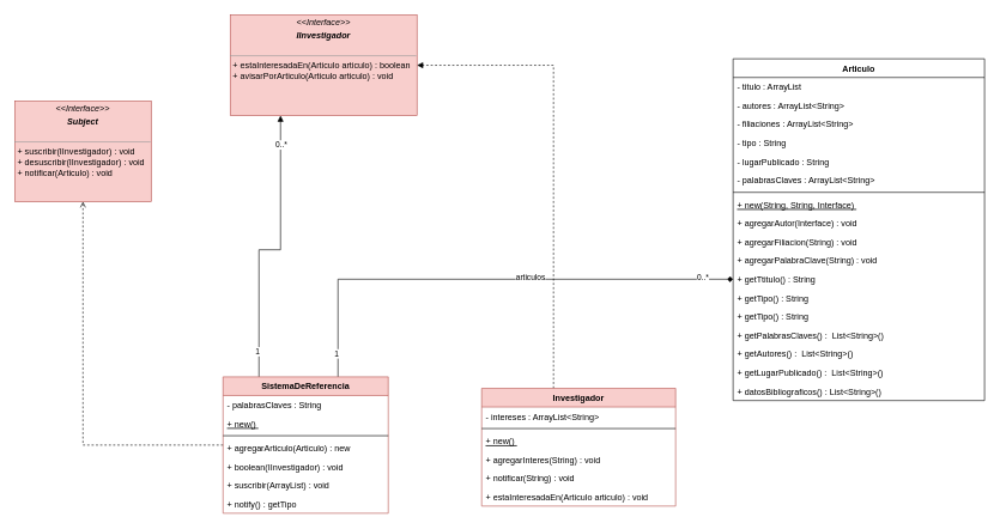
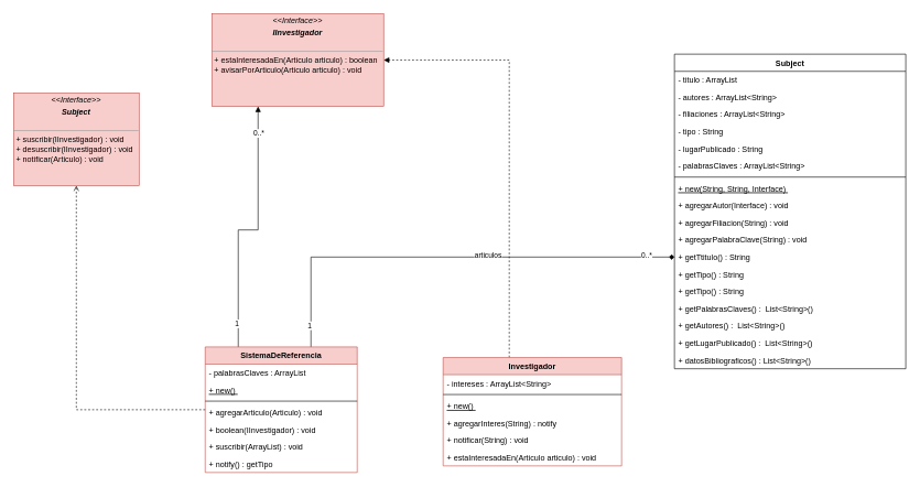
  <mxCell id="0" />
  <mxCell id="1" parent="0" />
- <mxCell id="2" value="Articulo" style="swimlane;fontStyle=1;align=center;verticalAlign=top;childLayout=stackLayout;horizontal=1;startSize=26;horizontalStack=0;resizeParent=1;resizeParentMax=0;resizeLast=0;collapsible=1;marginBottom=0;" parent="1" vertex="1"><mxGeometry x="1020" y="81" width="350" height="476" as="geometry" /></mxCell>
+ <mxCell id="2" value="Subject" style="swimlane;fontStyle=1;align=center;verticalAlign=top;childLayout=stackLayout;horizontal=1;startSize=26;horizontalStack=0;resizeParent=1;resizeParentMax=0;resizeLast=0;collapsible=1;marginBottom=0;" parent="1" vertex="1"><mxGeometry x="1020" y="81" width="350" height="476" as="geometry" /></mxCell>
  <mxCell id="3" value="- titulo : ArrayList" style="text;strokeColor=none;fillColor=none;align=left;verticalAlign=top;spacingLeft=4;spacingRight=4;overflow=hidden;rotatable=0;points=[[0,0.5],[1,0.5]];portConstraint=eastwest;" parent="2" vertex="1"><mxGeometry y="26" width="350" height="26" as="geometry" /></mxCell>
  <mxCell id="4" value="- autores : ArrayList&lt;String&gt;" style="text;strokeColor=none;fillColor=none;align=left;verticalAlign=top;spacingLeft=4;spacingRight=4;overflow=hidden;rotatable=0;points=[[0,0.5],[1,0.5]];portConstraint=eastwest;" parent="2" vertex="1"><mxGeometry y="52" width="350" height="26" as="geometry" /></mxCell>
  <mxCell id="5" value="- filiaciones : ArrayList&lt;String&gt;" style="text;strokeColor=none;fillColor=none;align=left;verticalAlign=top;spacingLeft=4;spacingRight=4;overflow=hidden;rotatable=0;points=[[0,0.5],[1,0.5]];portConstraint=eastwest;" parent="2" vertex="1"><mxGeometry y="78" width="350" height="26" as="geometry" /></mxCell>
  <mxCell id="6" value="- tipo : String" style="text;strokeColor=none;fillColor=none;align=left;verticalAlign=top;spacingLeft=4;spacingRight=4;overflow=hidden;rotatable=0;points=[[0,0.5],[1,0.5]];portConstraint=eastwest;" parent="2" vertex="1"><mxGeometry y="104" width="350" height="26" as="geometry" /></mxCell>
  <mxCell id="7" value="- lugarPublicado : String" style="text;strokeColor=none;fillColor=none;align=left;verticalAlign=top;spacingLeft=4;spacingRight=4;overflow=hidden;rotatable=0;points=[[0,0.5],[1,0.5]];portConstraint=eastwest;" parent="2" vertex="1"><mxGeometry y="130" width="350" height="26" as="geometry" /></mxCell>
  <mxCell id="8" value="- palabrasClaves : ArrayList&lt;String&gt;" style="text;strokeColor=none;fillColor=none;align=left;verticalAlign=top;spacingLeft=4;spacingRight=4;overflow=hidden;rotatable=0;points=[[0,0.5],[1,0.5]];portConstraint=eastwest;" parent="2" vertex="1"><mxGeometry y="156" width="350" height="26" as="geometry" /></mxCell>
  <mxCell id="9" value="" style="line;strokeWidth=1;fillColor=none;align=left;verticalAlign=middle;spacingTop=-1;spacingLeft=3;spacingRight=3;rotatable=0;labelPosition=right;points=[];portConstraint=eastwest;" parent="2" vertex="1"><mxGeometry y="182" width="350" height="8" as="geometry" /></mxCell>
  <mxCell id="10" value="+ new(String, String, Interface) " style="text;strokeColor=none;fillColor=none;align=left;verticalAlign=top;spacingLeft=4;spacingRight=4;overflow=hidden;rotatable=0;points=[[0,0.5],[1,0.5]];portConstraint=eastwest;fontStyle=4" vertex="1" parent="2"><mxGeometry y="190" width="350" height="26" as="geometry" /></mxCell>
  <mxCell id="11" value="+ agregarAutor(Interface) : void" style="text;strokeColor=none;fillColor=none;align=left;verticalAlign=top;spacingLeft=4;spacingRight=4;overflow=hidden;rotatable=0;points=[[0,0.5],[1,0.5]];portConstraint=eastwest;" vertex="1" parent="2"><mxGeometry y="216" width="350" height="26" as="geometry" /></mxCell>
  <mxCell id="12" value="+ agregarFiliacion(String) : void" style="text;strokeColor=none;fillColor=none;align=left;verticalAlign=top;spacingLeft=4;spacingRight=4;overflow=hidden;rotatable=0;points=[[0,0.5],[1,0.5]];portConstraint=eastwest;" vertex="1" parent="2"><mxGeometry y="242" width="350" height="26" as="geometry" /></mxCell>
  <mxCell id="13" value="+ agregarPalabraClave(String) : void" style="text;strokeColor=none;fillColor=none;align=left;verticalAlign=top;spacingLeft=4;spacingRight=4;overflow=hidden;rotatable=0;points=[[0,0.5],[1,0.5]];portConstraint=eastwest;" vertex="1" parent="2"><mxGeometry y="268" width="350" height="26" as="geometry" /></mxCell>
  <mxCell id="14" value="+ getTtitulo() : String" style="text;strokeColor=none;fillColor=none;align=left;verticalAlign=top;spacingLeft=4;spacingRight=4;overflow=hidden;rotatable=0;points=[[0,0.5],[1,0.5]];portConstraint=eastwest;" parent="2" vertex="1"><mxGeometry y="294" width="350" height="26" as="geometry" /></mxCell>
  <mxCell id="15" value="+ getTipo() : String" style="text;strokeColor=none;fillColor=none;align=left;verticalAlign=top;spacingLeft=4;spacingRight=4;overflow=hidden;rotatable=0;points=[[0,0.5],[1,0.5]];portConstraint=eastwest;" parent="2" vertex="1"><mxGeometry y="320" width="350" height="26" as="geometry" /></mxCell>
  <mxCell id="16" value="+ getTipo() : String" style="text;strokeColor=none;fillColor=none;align=left;verticalAlign=top;spacingLeft=4;spacingRight=4;overflow=hidden;rotatable=0;points=[[0,0.5],[1,0.5]];portConstraint=eastwest;" parent="2" vertex="1"><mxGeometry y="346" width="350" height="26" as="geometry" /></mxCell>
  <mxCell id="17" value="+ getPalabrasClaves() :  List&lt;String&gt;()" style="text;strokeColor=none;fillColor=none;align=left;verticalAlign=top;spacingLeft=4;spacingRight=4;overflow=hidden;rotatable=0;points=[[0,0.5],[1,0.5]];portConstraint=eastwest;" parent="2" vertex="1"><mxGeometry y="372" width="350" height="26" as="geometry" /></mxCell>
  <mxCell id="18" value="+ getAutores() :  List&lt;String&gt;()" style="text;strokeColor=none;fillColor=none;align=left;verticalAlign=top;spacingLeft=4;spacingRight=4;overflow=hidden;rotatable=0;points=[[0,0.5],[1,0.5]];portConstraint=eastwest;" parent="2" vertex="1"><mxGeometry y="398" width="350" height="26" as="geometry" /></mxCell>
  <mxCell id="19" value="+ getLugarPublicado() :  List&lt;String&gt;()" style="text;strokeColor=none;fillColor=none;align=left;verticalAlign=top;spacingLeft=4;spacingRight=4;overflow=hidden;rotatable=0;points=[[0,0.5],[1,0.5]];portConstraint=eastwest;" parent="2" vertex="1"><mxGeometry y="424" width="350" height="26" as="geometry" /></mxCell>
  <mxCell id="20" value="+ datosBibliograficos() : List&lt;String&gt;()" style="text;strokeColor=none;fillColor=none;align=left;verticalAlign=top;spacingLeft=4;spacingRight=4;overflow=hidden;rotatable=0;points=[[0,0.5],[1,0.5]];portConstraint=eastwest;" parent="2" vertex="1"><mxGeometry y="450" width="350" height="26" as="geometry" /></mxCell>
  <mxCell id="21" value="&lt;p style=&quot;margin: 0px ; margin-top: 4px ; text-align: center&quot;&gt;&lt;i&gt;&amp;lt;&amp;lt;Interface&amp;gt;&amp;gt;&lt;/i&gt;&lt;br&gt;&lt;/p&gt;&lt;p style=&quot;margin: 0px ; margin-top: 4px ; text-align: center&quot;&gt;&lt;i&gt;&lt;b&gt;IInvestigador&lt;/b&gt;&lt;/i&gt;&lt;/p&gt;&lt;p style=&quot;margin: 0px ; margin-left: 4px&quot;&gt;&lt;br&gt;&lt;/p&gt;&lt;hr size=&quot;1&quot;&gt;&lt;p style=&quot;margin: 0px ; margin-left: 4px&quot;&gt;+ estaInteresadaEn(Articulo articulo) : boolean&lt;/p&gt;&lt;p style=&quot;margin: 0px ; margin-left: 4px&quot;&gt;+ avisarPorArticulo(Articulo articulo) : void&lt;br&gt;&lt;/p&gt;" style="verticalAlign=top;align=left;overflow=fill;fontSize=12;fontFamily=Helvetica;html=1;fillColor=#f8cecc;strokeColor=#b85450;" parent="1" vertex="1"><mxGeometry x="320" y="20" width="260" height="140" as="geometry" /></mxCell>
  <mxCell id="22" style="edgeStyle=orthogonalEdgeStyle;rounded=0;orthogonalLoop=1;jettySize=auto;html=1;entryX=0;entryY=0.5;entryDx=0;entryDy=0;endArrow=diamond;" parent="1" source="30" target="14" edge="1"><mxGeometry relative="1" as="geometry"><Array as="points"><mxPoint x="470" y="388" /></Array></mxGeometry></mxCell>
  <mxCell id="23" value="0..*" style="edgeLabel;html=1;align=center;verticalAlign=middle;resizable=0;points=[];" parent="22" vertex="1" connectable="0"><mxGeometry x="0.874" y="3" relative="1" as="geometry"><mxPoint as="offset" /></mxGeometry></mxCell>
  <mxCell id="24" value="articulos" style="edgeLabel;html=1;align=center;verticalAlign=middle;resizable=0;points=[];" parent="22" vertex="1" connectable="0"><mxGeometry x="0.116" y="3" relative="1" as="geometry"><mxPoint x="20" as="offset" /></mxGeometry></mxCell>
  <mxCell id="25" value="1" style="edgeLabel;html=1;align=center;verticalAlign=middle;resizable=0;points=[];" parent="22" vertex="1" connectable="0"><mxGeometry x="-0.904" y="3" relative="1" as="geometry"><mxPoint as="offset" /></mxGeometry></mxCell>
  <mxCell id="26" style="edgeStyle=orthogonalEdgeStyle;rounded=0;orthogonalLoop=1;jettySize=auto;html=1;endArrow=block;endFill=1;" parent="1" source="30" target="21" edge="1"><mxGeometry relative="1" as="geometry"><Array as="points"><mxPoint x="360" y="347" /><mxPoint x="390" y="347" /></Array></mxGeometry></mxCell>
  <mxCell id="27" value="1" style="edgeLabel;html=1;align=center;verticalAlign=middle;resizable=0;points=[];" parent="26" vertex="1" connectable="0"><mxGeometry x="-0.818" y="3" relative="1" as="geometry"><mxPoint as="offset" /></mxGeometry></mxCell>
  <mxCell id="28" value="0..*" style="edgeLabel;html=1;align=center;verticalAlign=middle;resizable=0;points=[];" parent="26" vertex="1" connectable="0"><mxGeometry x="0.797" relative="1" as="geometry"><mxPoint as="offset" /></mxGeometry></mxCell>
  <mxCell id="29" style="edgeStyle=orthogonalEdgeStyle;rounded=0;orthogonalLoop=1;jettySize=auto;html=1;entryX=0.5;entryY=1;entryDx=0;entryDy=0;dashed=1;endArrow=open;endFill=0;" parent="1" source="30" target="38" edge="1"><mxGeometry relative="1" as="geometry" /></mxCell>
  <mxCell id="30" value="SistemaDeReferencia" style="swimlane;fontStyle=1;align=center;verticalAlign=top;childLayout=stackLayout;horizontal=1;startSize=26;horizontalStack=0;resizeParent=1;resizeParentMax=0;resizeLast=0;collapsible=1;marginBottom=0;fillColor=#f8cecc;strokeColor=#b85450;" parent="1" vertex="1"><mxGeometry x="310" y="524" width="230" height="190" as="geometry" /></mxCell>
- <mxCell id="31" value="- palabrasClaves : String" style="text;strokeColor=none;fillColor=none;align=left;verticalAlign=top;spacingLeft=4;spacingRight=4;overflow=hidden;rotatable=0;points=[[0,0.5],[1,0.5]];portConstraint=eastwest;" parent="30" vertex="1"><mxGeometry y="26" width="230" height="26" as="geometry" /></mxCell>
+ <mxCell id="31" value="- palabrasClaves : ArrayList" style="text;strokeColor=none;fillColor=none;align=left;verticalAlign=top;spacingLeft=4;spacingRight=4;overflow=hidden;rotatable=0;points=[[0,0.5],[1,0.5]];portConstraint=eastwest;" parent="30" vertex="1"><mxGeometry y="26" width="230" height="26" as="geometry" /></mxCell>
  <mxCell id="32" value="+ new() " style="text;strokeColor=none;fillColor=none;align=left;verticalAlign=top;spacingLeft=4;spacingRight=4;overflow=hidden;rotatable=0;points=[[0,0.5],[1,0.5]];portConstraint=eastwest;fontStyle=4" vertex="1" parent="30"><mxGeometry y="52" width="230" height="26" as="geometry" /></mxCell>
  <mxCell id="33" value="" style="line;strokeWidth=1;fillColor=none;align=left;verticalAlign=middle;spacingTop=-1;spacingLeft=3;spacingRight=3;rotatable=0;labelPosition=right;points=[];portConstraint=eastwest;" parent="30" vertex="1"><mxGeometry y="78" width="230" height="8" as="geometry" /></mxCell>
- <mxCell id="34" value="+ agregarArticulo(Articulo) : new" style="text;strokeColor=none;fillColor=none;align=left;verticalAlign=top;spacingLeft=4;spacingRight=4;overflow=hidden;rotatable=0;points=[[0,0.5],[1,0.5]];portConstraint=eastwest;" parent="30" vertex="1"><mxGeometry y="86" width="230" height="26" as="geometry" /></mxCell>
+ <mxCell id="34" value="+ agregarArticulo(Articulo) : void" style="text;strokeColor=none;fillColor=none;align=left;verticalAlign=top;spacingLeft=4;spacingRight=4;overflow=hidden;rotatable=0;points=[[0,0.5],[1,0.5]];portConstraint=eastwest;" parent="30" vertex="1"><mxGeometry y="86" width="230" height="26" as="geometry" /></mxCell>
  <mxCell id="35" value="+ boolean(IInvestigador) : void" style="text;strokeColor=none;fillColor=none;align=left;verticalAlign=top;spacingLeft=4;spacingRight=4;overflow=hidden;rotatable=0;points=[[0,0.5],[1,0.5]];portConstraint=eastwest;" parent="30" vertex="1"><mxGeometry y="112" width="230" height="26" as="geometry" /></mxCell>
  <mxCell id="36" value="+ suscribir(ArrayList) : void" style="text;strokeColor=none;fillColor=none;align=left;verticalAlign=top;spacingLeft=4;spacingRight=4;overflow=hidden;rotatable=0;points=[[0,0.5],[1,0.5]];portConstraint=eastwest;" parent="30" vertex="1"><mxGeometry y="138" width="230" height="26" as="geometry" /></mxCell>
  <mxCell id="37" value="+ notify() : getTipo" style="text;strokeColor=none;fillColor=none;align=left;verticalAlign=top;spacingLeft=4;spacingRight=4;overflow=hidden;rotatable=0;points=[[0,0.5],[1,0.5]];portConstraint=eastwest;" parent="30" vertex="1"><mxGeometry y="164" width="230" height="26" as="geometry" /></mxCell>
  <mxCell id="38" value="&lt;p style=&quot;margin: 0px ; margin-top: 4px ; text-align: center&quot;&gt;&lt;i&gt;&amp;lt;&amp;lt;Interface&amp;gt;&amp;gt;&lt;/i&gt;&lt;br&gt;&lt;/p&gt;&lt;p style=&quot;margin: 0px ; margin-top: 4px ; text-align: center&quot;&gt;&lt;i&gt;&lt;b&gt;Subject&lt;/b&gt;&lt;/i&gt;&lt;/p&gt;&lt;p style=&quot;margin: 0px ; margin-left: 4px&quot;&gt;&lt;br&gt;&lt;/p&gt;&lt;hr size=&quot;1&quot;&gt;&lt;p style=&quot;margin: 0px ; margin-left: 4px&quot;&gt;+ suscribir(IInvestigador) : void&lt;/p&gt;&lt;p style=&quot;margin: 0px ; margin-left: 4px&quot;&gt;+ desuscribir(IInvestigador) : void&lt;br&gt;&lt;/p&gt;&lt;p style=&quot;margin: 0px ; margin-left: 4px&quot;&gt;+ notificar(Articulo) : void&lt;br&gt;&lt;/p&gt;" style="verticalAlign=top;align=left;overflow=fill;fontSize=12;fontFamily=Helvetica;html=1;fillColor=#f8cecc;strokeColor=#b85450;" parent="1" vertex="1"><mxGeometry x="20" y="140" width="190" height="140" as="geometry" /></mxCell>
  <mxCell id="39" style="edgeStyle=orthogonalEdgeStyle;rounded=0;orthogonalLoop=1;jettySize=auto;html=1;entryX=1;entryY=0.5;entryDx=0;entryDy=0;endArrow=block;endFill=1;dashed=1;" parent="1" source="40" target="21" edge="1"><mxGeometry relative="1" as="geometry"><Array as="points"><mxPoint x="770" y="90" /></Array></mxGeometry></mxCell>
  <mxCell id="40" value="Investigador" style="swimlane;fontStyle=1;align=center;verticalAlign=top;childLayout=stackLayout;horizontal=1;startSize=26;horizontalStack=0;resizeParent=1;resizeParentMax=0;resizeLast=0;collapsible=1;marginBottom=0;fillColor=#f8cecc;strokeColor=#b85450;" parent="1" vertex="1"><mxGeometry x="670" y="540" width="270" height="164" as="geometry" /></mxCell>
  <mxCell id="41" value="- intereses : ArrayList&lt;String&gt;" style="text;strokeColor=none;fillColor=none;align=left;verticalAlign=top;spacingLeft=4;spacingRight=4;overflow=hidden;rotatable=0;points=[[0,0.5],[1,0.5]];portConstraint=eastwest;" parent="40" vertex="1"><mxGeometry y="26" width="270" height="26" as="geometry" /></mxCell>
  <mxCell id="42" value="" style="line;strokeWidth=1;fillColor=none;align=left;verticalAlign=middle;spacingTop=-1;spacingLeft=3;spacingRight=3;rotatable=0;labelPosition=right;points=[];portConstraint=eastwest;" parent="40" vertex="1"><mxGeometry y="52" width="270" height="8" as="geometry" /></mxCell>
  <mxCell id="43" value="+ new() " style="text;strokeColor=none;fillColor=none;align=left;verticalAlign=top;spacingLeft=4;spacingRight=4;overflow=hidden;rotatable=0;points=[[0,0.5],[1,0.5]];portConstraint=eastwest;fontStyle=4" vertex="1" parent="40"><mxGeometry y="60" width="270" height="26" as="geometry" /></mxCell>
- <mxCell id="44" value="+ agregarInteres(String) : void" style="text;strokeColor=none;fillColor=none;align=left;verticalAlign=top;spacingLeft=4;spacingRight=4;overflow=hidden;rotatable=0;points=[[0,0.5],[1,0.5]];portConstraint=eastwest;" parent="40" vertex="1"><mxGeometry y="86" width="270" height="26" as="geometry" /></mxCell>
+ <mxCell id="44" value="+ agregarInteres(String) : notify" style="text;strokeColor=none;fillColor=none;align=left;verticalAlign=top;spacingLeft=4;spacingRight=4;overflow=hidden;rotatable=0;points=[[0,0.5],[1,0.5]];portConstraint=eastwest;" parent="40" vertex="1"><mxGeometry y="86" width="270" height="26" as="geometry" /></mxCell>
  <mxCell id="45" value="+ notificar(String) : void" style="text;strokeColor=none;fillColor=none;align=left;verticalAlign=top;spacingLeft=4;spacingRight=4;overflow=hidden;rotatable=0;points=[[0,0.5],[1,0.5]];portConstraint=eastwest;" parent="40" vertex="1"><mxGeometry y="112" width="270" height="26" as="geometry" /></mxCell>
  <mxCell id="46" value="+ estaInteresadaEn(Articulo articulo) : void" style="text;strokeColor=none;fillColor=none;align=left;verticalAlign=top;spacingLeft=4;spacingRight=4;overflow=hidden;rotatable=0;points=[[0,0.5],[1,0.5]];portConstraint=eastwest;" parent="40" vertex="1"><mxGeometry y="138" width="270" height="26" as="geometry" /></mxCell>
